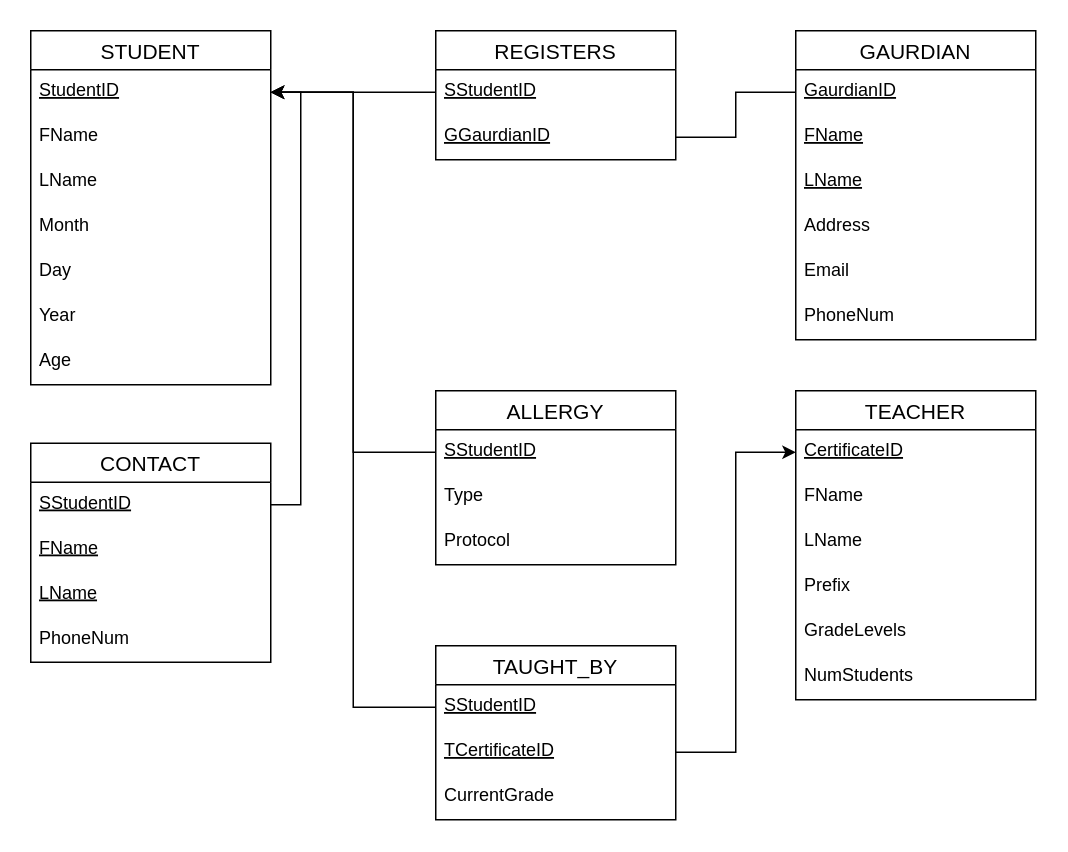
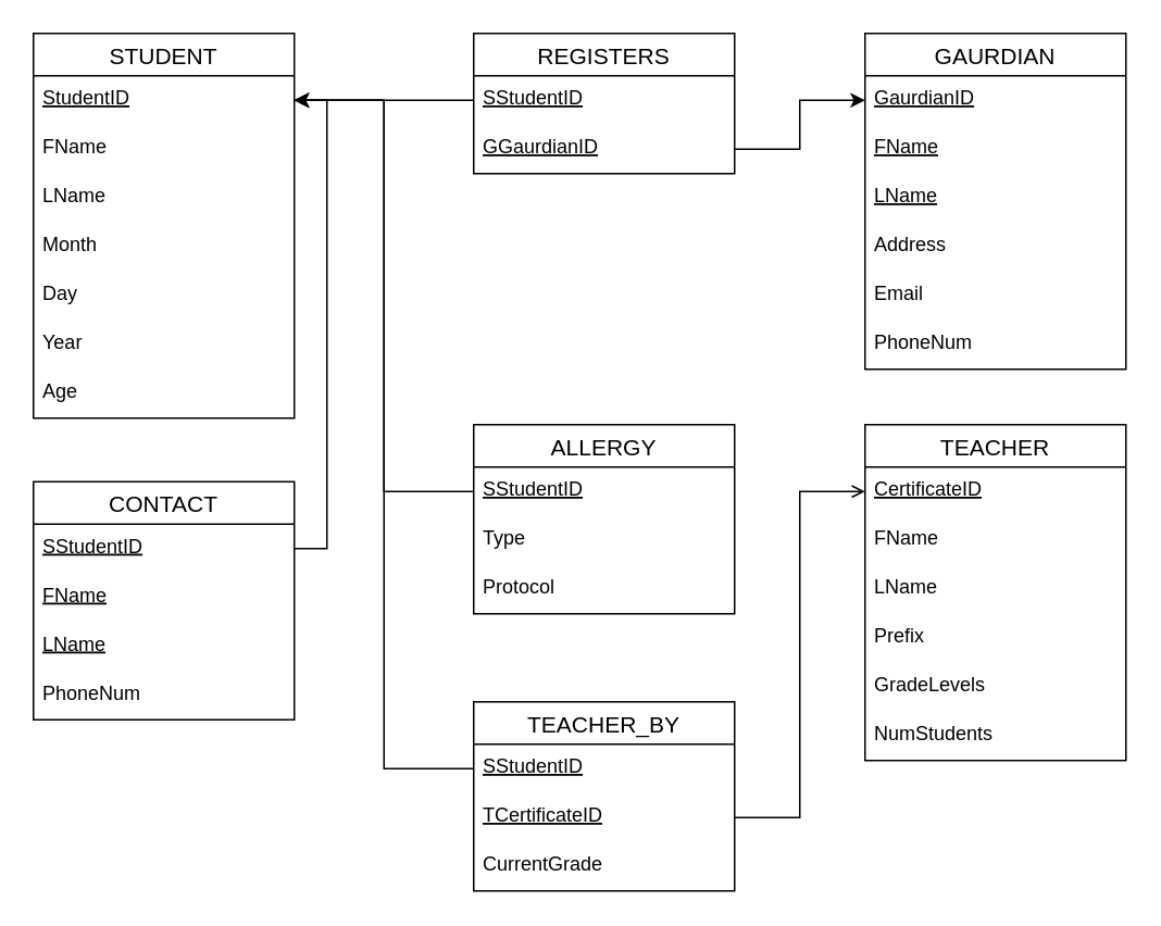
  <mxCell id="0" />
  <mxCell id="1" parent="0" />
  <mxCell id="2" value="STUDENT" style="swimlane;fontStyle=0;childLayout=stackLayout;horizontal=1;startSize=26;horizontalStack=0;resizeParent=1;resizeParentMax=0;resizeLast=0;collapsible=1;marginBottom=0;align=center;fontSize=14;" vertex="1" parent="1"><mxGeometry x="20" y="20" width="160" height="236" as="geometry" /></mxCell>
  <mxCell id="3" value="StudentID" style="text;strokeColor=none;fillColor=none;spacingLeft=4;spacingRight=4;overflow=hidden;rotatable=0;points=[[0,0.5],[1,0.5]];portConstraint=eastwest;fontSize=12;fontStyle=4" vertex="1" parent="2"><mxGeometry y="26" width="160" height="30" as="geometry" /></mxCell>
  <mxCell id="4" value="FName" style="text;strokeColor=none;fillColor=none;spacingLeft=4;spacingRight=4;overflow=hidden;rotatable=0;points=[[0,0.5],[1,0.5]];portConstraint=eastwest;fontSize=12;" vertex="1" parent="2"><mxGeometry y="56" width="160" height="30" as="geometry" /></mxCell>
  <mxCell id="5" value="LName" style="text;strokeColor=none;fillColor=none;spacingLeft=4;spacingRight=4;overflow=hidden;rotatable=0;points=[[0,0.5],[1,0.5]];portConstraint=eastwest;fontSize=12;" vertex="1" parent="2"><mxGeometry y="86" width="160" height="30" as="geometry" /></mxCell>
  <mxCell id="6" value="Month" style="text;strokeColor=none;fillColor=none;spacingLeft=4;spacingRight=4;overflow=hidden;rotatable=0;points=[[0,0.5],[1,0.5]];portConstraint=eastwest;fontSize=12;" vertex="1" parent="2"><mxGeometry y="116" width="160" height="30" as="geometry" /></mxCell>
  <mxCell id="7" value="Day" style="text;strokeColor=none;fillColor=none;spacingLeft=4;spacingRight=4;overflow=hidden;rotatable=0;points=[[0,0.5],[1,0.5]];portConstraint=eastwest;fontSize=12;" vertex="1" parent="2"><mxGeometry y="146" width="160" height="30" as="geometry" /></mxCell>
  <mxCell id="8" value="Year" style="text;strokeColor=none;fillColor=none;spacingLeft=4;spacingRight=4;overflow=hidden;rotatable=0;points=[[0,0.5],[1,0.5]];portConstraint=eastwest;fontSize=12;" vertex="1" parent="2"><mxGeometry y="176" width="160" height="30" as="geometry" /></mxCell>
  <mxCell id="9" value="Age" style="text;strokeColor=none;fillColor=none;spacingLeft=4;spacingRight=4;overflow=hidden;rotatable=0;points=[[0,0.5],[1,0.5]];portConstraint=eastwest;fontSize=12;" vertex="1" parent="2"><mxGeometry y="206" width="160" height="30" as="geometry" /></mxCell>
  <mxCell id="10" value="TEACHER" style="swimlane;fontStyle=0;childLayout=stackLayout;horizontal=1;startSize=26;horizontalStack=0;resizeParent=1;resizeParentMax=0;resizeLast=0;collapsible=1;marginBottom=0;align=center;fontSize=14;" vertex="1" parent="1"><mxGeometry x="530" y="260" width="160" height="206" as="geometry" /></mxCell>
  <mxCell id="11" value="CertificateID" style="text;strokeColor=none;fillColor=none;spacingLeft=4;spacingRight=4;overflow=hidden;rotatable=0;points=[[0,0.5],[1,0.5]];portConstraint=eastwest;fontSize=12;fontStyle=4" vertex="1" parent="10"><mxGeometry y="26" width="160" height="30" as="geometry" /></mxCell>
  <mxCell id="12" value="FName" style="text;strokeColor=none;fillColor=none;spacingLeft=4;spacingRight=4;overflow=hidden;rotatable=0;points=[[0,0.5],[1,0.5]];portConstraint=eastwest;fontSize=12;" vertex="1" parent="10"><mxGeometry y="56" width="160" height="30" as="geometry" /></mxCell>
  <mxCell id="13" value="LName" style="text;strokeColor=none;fillColor=none;spacingLeft=4;spacingRight=4;overflow=hidden;rotatable=0;points=[[0,0.5],[1,0.5]];portConstraint=eastwest;fontSize=12;" vertex="1" parent="10"><mxGeometry y="86" width="160" height="30" as="geometry" /></mxCell>
  <mxCell id="14" value="Prefix" style="text;strokeColor=none;fillColor=none;spacingLeft=4;spacingRight=4;overflow=hidden;rotatable=0;points=[[0,0.5],[1,0.5]];portConstraint=eastwest;fontSize=12;" vertex="1" parent="10"><mxGeometry y="116" width="160" height="30" as="geometry" /></mxCell>
  <mxCell id="15" value="GradeLevels" style="text;strokeColor=none;fillColor=none;spacingLeft=4;spacingRight=4;overflow=hidden;rotatable=0;points=[[0,0.5],[1,0.5]];portConstraint=eastwest;fontSize=12;" vertex="1" parent="10"><mxGeometry y="146" width="160" height="30" as="geometry" /></mxCell>
  <mxCell id="16" value="NumStudents" style="text;strokeColor=none;fillColor=none;spacingLeft=4;spacingRight=4;overflow=hidden;rotatable=0;points=[[0,0.5],[1,0.5]];portConstraint=eastwest;fontSize=12;" vertex="1" parent="10"><mxGeometry y="176" width="160" height="30" as="geometry" /></mxCell>
  <mxCell id="17" value="GAURDIAN" style="swimlane;fontStyle=0;childLayout=stackLayout;horizontal=1;startSize=26;horizontalStack=0;resizeParent=1;resizeParentMax=0;resizeLast=0;collapsible=1;marginBottom=0;align=center;fontSize=14;" vertex="1" parent="1"><mxGeometry x="530" y="20" width="160" height="206" as="geometry" /></mxCell>
  <mxCell id="18" value="GaurdianID" style="text;strokeColor=none;fillColor=none;spacingLeft=4;spacingRight=4;overflow=hidden;rotatable=0;points=[[0,0.5],[1,0.5]];portConstraint=eastwest;fontSize=12;fontStyle=4" vertex="1" parent="17"><mxGeometry y="26" width="160" height="30" as="geometry" /></mxCell>
  <mxCell id="19" value="FName" style="text;strokeColor=none;fillColor=none;spacingLeft=4;spacingRight=4;overflow=hidden;rotatable=0;points=[[0,0.5],[1,0.5]];portConstraint=eastwest;fontSize=12;fontStyle=4" vertex="1" parent="17"><mxGeometry y="56" width="160" height="30" as="geometry" /></mxCell>
  <mxCell id="20" value="LName" style="text;strokeColor=none;fillColor=none;spacingLeft=4;spacingRight=4;overflow=hidden;rotatable=0;points=[[0,0.5],[1,0.5]];portConstraint=eastwest;fontSize=12;fontStyle=4" vertex="1" parent="17"><mxGeometry y="86" width="160" height="30" as="geometry" /></mxCell>
  <mxCell id="21" value="Address" style="text;strokeColor=none;fillColor=none;spacingLeft=4;spacingRight=4;overflow=hidden;rotatable=0;points=[[0,0.5],[1,0.5]];portConstraint=eastwest;fontSize=12;" vertex="1" parent="17"><mxGeometry y="116" width="160" height="30" as="geometry" /></mxCell>
  <mxCell id="22" value="Email" style="text;strokeColor=none;fillColor=none;spacingLeft=4;spacingRight=4;overflow=hidden;rotatable=0;points=[[0,0.5],[1,0.5]];portConstraint=eastwest;fontSize=12;" vertex="1" parent="17"><mxGeometry y="146" width="160" height="30" as="geometry" /></mxCell>
  <mxCell id="23" value="PhoneNum" style="text;strokeColor=none;fillColor=none;spacingLeft=4;spacingRight=4;overflow=hidden;rotatable=0;points=[[0,0.5],[1,0.5]];portConstraint=eastwest;fontSize=12;" vertex="1" parent="17"><mxGeometry y="176" width="160" height="30" as="geometry" /></mxCell>
  <mxCell id="24" value="ALLERGY" style="swimlane;fontStyle=0;childLayout=stackLayout;horizontal=1;startSize=26;horizontalStack=0;resizeParent=1;resizeParentMax=0;resizeLast=0;collapsible=1;marginBottom=0;align=center;fontSize=14;" vertex="1" parent="1"><mxGeometry x="290" y="260" width="160" height="116" as="geometry" /></mxCell>
  <mxCell id="25" value="SStudentID" style="text;strokeColor=none;fillColor=none;spacingLeft=4;spacingRight=4;overflow=hidden;rotatable=0;points=[[0,0.5],[1,0.5]];portConstraint=eastwest;fontSize=12;fontStyle=4" vertex="1" parent="24"><mxGeometry y="26" width="160" height="30" as="geometry" /></mxCell>
  <mxCell id="26" value="Type" style="text;strokeColor=none;fillColor=none;spacingLeft=4;spacingRight=4;overflow=hidden;rotatable=0;points=[[0,0.5],[1,0.5]];portConstraint=eastwest;fontSize=12;" vertex="1" parent="24"><mxGeometry y="56" width="160" height="30" as="geometry" /></mxCell>
  <mxCell id="27" value="Protocol" style="text;strokeColor=none;fillColor=none;spacingLeft=4;spacingRight=4;overflow=hidden;rotatable=0;points=[[0,0.5],[1,0.5]];portConstraint=eastwest;fontSize=12;" vertex="1" parent="24"><mxGeometry y="86" width="160" height="30" as="geometry" /></mxCell>
  <mxCell id="28" value="CONTACT" style="swimlane;fontStyle=0;childLayout=stackLayout;horizontal=1;startSize=26;horizontalStack=0;resizeParent=1;resizeParentMax=0;resizeLast=0;collapsible=1;marginBottom=0;align=center;fontSize=14;" vertex="1" parent="1"><mxGeometry x="20" y="295" width="160" height="146" as="geometry" /></mxCell>
  <mxCell id="29" value="SStudentID" style="text;strokeColor=none;fillColor=none;spacingLeft=4;spacingRight=4;overflow=hidden;rotatable=0;points=[[0,0.5],[1,0.5]];portConstraint=eastwest;fontSize=12;fontStyle=4" vertex="1" parent="28"><mxGeometry y="26" width="160" height="30" as="geometry" /></mxCell>
  <mxCell id="30" value="FName" style="text;strokeColor=none;fillColor=none;spacingLeft=4;spacingRight=4;overflow=hidden;rotatable=0;points=[[0,0.5],[1,0.5]];portConstraint=eastwest;fontSize=12;fontStyle=4" vertex="1" parent="28"><mxGeometry y="56" width="160" height="30" as="geometry" /></mxCell>
  <mxCell id="31" value="LName" style="text;strokeColor=none;fillColor=none;spacingLeft=4;spacingRight=4;overflow=hidden;rotatable=0;points=[[0,0.5],[1,0.5]];portConstraint=eastwest;fontSize=12;fontStyle=4" vertex="1" parent="28"><mxGeometry y="86" width="160" height="30" as="geometry" /></mxCell>
  <mxCell id="32" value="PhoneNum" style="text;strokeColor=none;fillColor=none;spacingLeft=4;spacingRight=4;overflow=hidden;rotatable=0;points=[[0,0.5],[1,0.5]];portConstraint=eastwest;fontSize=12;" vertex="1" parent="28"><mxGeometry y="116" width="160" height="30" as="geometry" /></mxCell>
  <mxCell id="33" style="edgeStyle=orthogonalEdgeStyle;rounded=0;orthogonalLoop=1;jettySize=auto;html=1;exitX=0;exitY=0.5;exitDx=0;exitDy=0;entryX=1;entryY=0.5;entryDx=0;entryDy=0;" edge="1" parent="1" source="25" target="3"><mxGeometry relative="1" as="geometry" /></mxCell>
  <mxCell id="34" style="edgeStyle=orthogonalEdgeStyle;rounded=0;orthogonalLoop=1;jettySize=auto;html=1;exitX=1;exitY=0.5;exitDx=0;exitDy=0;entryX=1;entryY=0.5;entryDx=0;entryDy=0;" edge="1" parent="1" source="29" target="3"><mxGeometry relative="1" as="geometry" /></mxCell>
  <mxCell id="35" value="REGISTERS" style="swimlane;fontStyle=0;childLayout=stackLayout;horizontal=1;startSize=26;horizontalStack=0;resizeParent=1;resizeParentMax=0;resizeLast=0;collapsible=1;marginBottom=0;align=center;fontSize=14;" vertex="1" parent="1"><mxGeometry x="290" y="20" width="160" height="86" as="geometry" /></mxCell>
  <mxCell id="36" value="SStudentID" style="text;strokeColor=none;fillColor=none;spacingLeft=4;spacingRight=4;overflow=hidden;rotatable=0;points=[[0,0.5],[1,0.5]];portConstraint=eastwest;fontSize=12;fontStyle=4" vertex="1" parent="35"><mxGeometry y="26" width="160" height="30" as="geometry" /></mxCell>
  <mxCell id="37" value="GGaurdianID" style="text;strokeColor=none;fillColor=none;spacingLeft=4;spacingRight=4;overflow=hidden;rotatable=0;points=[[0,0.5],[1,0.5]];portConstraint=eastwest;fontSize=12;fontStyle=4" vertex="1" parent="35"><mxGeometry y="56" width="160" height="30" as="geometry" /></mxCell>
- <mxCell id="38" style="edgeStyle=orthogonalEdgeStyle;rounded=0;orthogonalLoop=1;jettySize=auto;html=1;exitX=1;exitY=0.5;exitDx=0;exitDy=0;entryX=0;entryY=0.5;entryDx=0;entryDy=0;endArrow=none;" edge="1" parent="1" source="37" target="18"><mxGeometry relative="1" as="geometry" /></mxCell>
+ <mxCell id="38" style="edgeStyle=orthogonalEdgeStyle;rounded=0;orthogonalLoop=1;jettySize=auto;html=1;exitX=1;exitY=0.5;exitDx=0;exitDy=0;entryX=0;entryY=0.5;entryDx=0;entryDy=0;" edge="1" parent="1" source="37" target="18"><mxGeometry relative="1" as="geometry" /></mxCell>
  <mxCell id="39" style="edgeStyle=orthogonalEdgeStyle;rounded=0;orthogonalLoop=1;jettySize=auto;html=1;exitX=0;exitY=0.5;exitDx=0;exitDy=0;entryX=1;entryY=0.5;entryDx=0;entryDy=0;" edge="1" parent="1" source="36" target="3"><mxGeometry relative="1" as="geometry" /></mxCell>
- <mxCell id="40" value="TAUGHT_BY" style="swimlane;fontStyle=0;childLayout=stackLayout;horizontal=1;startSize=26;horizontalStack=0;resizeParent=1;resizeParentMax=0;resizeLast=0;collapsible=1;marginBottom=0;align=center;fontSize=14;" vertex="1" parent="1"><mxGeometry x="290" y="430" width="160" height="116" as="geometry" /></mxCell>
+ <mxCell id="40" value="TEACHER_BY" style="swimlane;fontStyle=0;childLayout=stackLayout;horizontal=1;startSize=26;horizontalStack=0;resizeParent=1;resizeParentMax=0;resizeLast=0;collapsible=1;marginBottom=0;align=center;fontSize=14;" vertex="1" parent="1"><mxGeometry x="290" y="430" width="160" height="116" as="geometry" /></mxCell>
  <mxCell id="41" value="SStudentID" style="text;strokeColor=none;fillColor=none;spacingLeft=4;spacingRight=4;overflow=hidden;rotatable=0;points=[[0,0.5],[1,0.5]];portConstraint=eastwest;fontSize=12;fontStyle=4" vertex="1" parent="40"><mxGeometry y="26" width="160" height="30" as="geometry" /></mxCell>
  <mxCell id="42" value="TCertificateID" style="text;strokeColor=none;fillColor=none;spacingLeft=4;spacingRight=4;overflow=hidden;rotatable=0;points=[[0,0.5],[1,0.5]];portConstraint=eastwest;fontSize=12;fontStyle=4" vertex="1" parent="40"><mxGeometry y="56" width="160" height="30" as="geometry" /></mxCell>
  <mxCell id="43" value="CurrentGrade" style="text;strokeColor=none;fillColor=none;spacingLeft=4;spacingRight=4;overflow=hidden;rotatable=0;points=[[0,0.5],[1,0.5]];portConstraint=eastwest;fontSize=12;fontStyle=0" vertex="1" parent="40"><mxGeometry y="86" width="160" height="30" as="geometry" /></mxCell>
- <mxCell id="44" style="edgeStyle=orthogonalEdgeStyle;rounded=0;orthogonalLoop=1;jettySize=auto;html=1;exitX=1;exitY=0.5;exitDx=0;exitDy=0;entryX=0;entryY=0.5;entryDx=0;entryDy=0;" edge="1" parent="1" source="42" target="11"><mxGeometry relative="1" as="geometry" /></mxCell>
+ <mxCell id="44" style="edgeStyle=orthogonalEdgeStyle;rounded=0;orthogonalLoop=1;jettySize=auto;html=1;exitX=1;exitY=0.5;exitDx=0;exitDy=0;entryX=0;entryY=0.5;entryDx=0;entryDy=0;endArrow=open;" edge="1" parent="1" source="42" target="11"><mxGeometry relative="1" as="geometry" /></mxCell>
  <mxCell id="45" style="edgeStyle=orthogonalEdgeStyle;rounded=0;orthogonalLoop=1;jettySize=auto;html=1;exitX=0;exitY=0.5;exitDx=0;exitDy=0;entryX=1;entryY=0.5;entryDx=0;entryDy=0;" edge="1" parent="1" source="41" target="3"><mxGeometry relative="1" as="geometry" /></mxCell>
